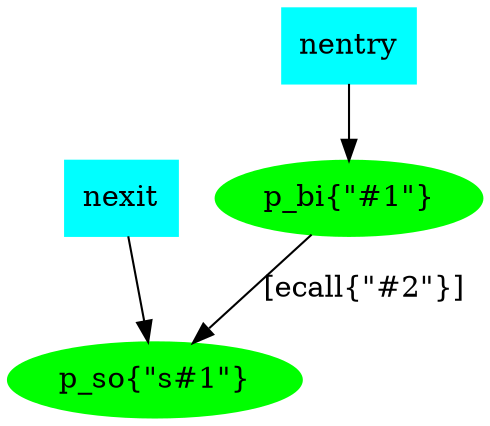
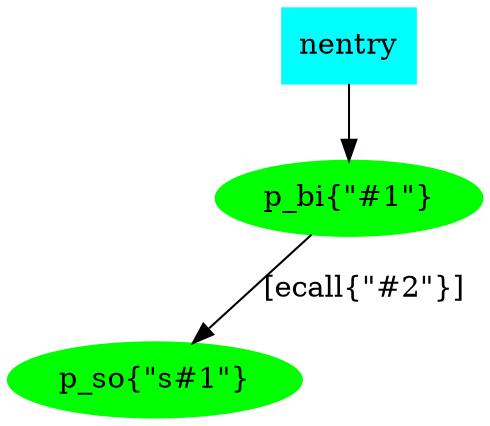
  digraph {
    node [color=cyan style=filled]
-   n1 [label=nexit shape=box]
    n2 [color=green label="p_so{\"s#1\"}"]
    n3 [label=nentry shape=box]
    n4 [color=green label="p_bi{\"#1\"}"]
-   n1 -> n2
    n3 -> n4
    n4 -> n2 [label="[ecall{\"#2\"}]"]
  }
